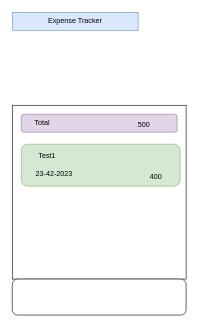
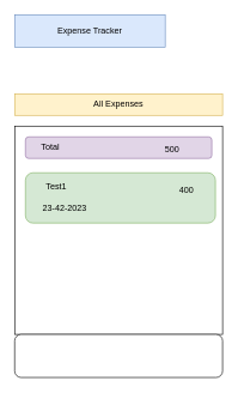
  <mxCell id="0" />
  <mxCell id="1" parent="0" />
- <mxCell id="2" value="Expense Tracker" style="text;html=1;strokeColor=#6c8ebf;fillColor=#dae8fc;align=center;verticalAlign=middle;whiteSpace=wrap;rounded=0;" vertex="1" parent="1"><mxGeometry x="20" y="20" width="210" height="30" as="geometry" /></mxCell>
+ <mxCell id="2" value="Expense Tracker" style="text;html=1;strokeColor=#6c8ebf;fillColor=#dae8fc;align=center;verticalAlign=middle;whiteSpace=wrap;rounded=0;" vertex="1" parent="1"><mxGeometry x="20" y="20" width="210" height="45" as="geometry" /></mxCell>
  <mxCell id="3" value="" style="whiteSpace=wrap;html=1;aspect=fixed;" vertex="1" parent="1"><mxGeometry x="20" y="175" width="290" height="290" as="geometry" /></mxCell>
+ <mxCell id="4" value="All Expenses" style="text;html=1;strokeColor=#d6b656;fillColor=#fff2cc;align=center;verticalAlign=middle;whiteSpace=wrap;rounded=0;" vertex="1" parent="1"><mxGeometry x="20" y="130" width="290" height="30" as="geometry" /></mxCell>
  <mxCell id="5" value="" style="rounded=1;whiteSpace=wrap;html=1;fillColor=#e1d5e7;strokeColor=#9673a6;" vertex="1" parent="1"><mxGeometry x="35" y="190" width="260" height="30" as="geometry" /></mxCell>
  <mxCell id="6" value="Total" style="text;html=1;strokeColor=none;fillColor=none;align=center;verticalAlign=middle;whiteSpace=wrap;rounded=0;" vertex="1" parent="1"><mxGeometry x="40" y="195" width="60" height="20" as="geometry" /></mxCell>
  <mxCell id="7" value="500" style="text;html=1;strokeColor=none;fillColor=none;align=center;verticalAlign=middle;whiteSpace=wrap;rounded=0;" vertex="1" parent="1"><mxGeometry x="210" y="200" width="60" height="15" as="geometry" /></mxCell>
  <mxCell id="8" value="" style="rounded=1;whiteSpace=wrap;html=1;fillColor=#d5e8d4;strokeColor=#82b366;" vertex="1" parent="1"><mxGeometry x="35" y="240" width="265" height="70" as="geometry" /></mxCell>
  <mxCell id="9" value="Test1&amp;nbsp;" style="text;html=1;strokeColor=none;fillColor=none;align=center;verticalAlign=middle;whiteSpace=wrap;rounded=0;" vertex="1" parent="1"><mxGeometry x="50" y="250" width="60" height="20" as="geometry" /></mxCell>
- <mxCell id="10" value="400" style="text;html=1;strokeColor=none;fillColor=none;align=center;verticalAlign=middle;whiteSpace=wrap;rounded=0;" vertex="1" parent="1"><mxGeometry x="230" y="285" width="60" height="20" as="geometry" /></mxCell>
+ <mxCell id="10" value="400" style="text;html=1;strokeColor=none;fillColor=none;align=center;verticalAlign=middle;whiteSpace=wrap;rounded=0;" vertex="1" parent="1"><mxGeometry x="230" y="255" width="60" height="20" as="geometry" /></mxCell>
  <mxCell id="11" value="23-42-2023" style="text;html=1;strokeColor=none;fillColor=none;align=center;verticalAlign=middle;whiteSpace=wrap;rounded=0;" vertex="1" parent="1"><mxGeometry x="30" y="280" width="120" height="20" as="geometry" /></mxCell>
  <mxCell id="12" value="" style="rounded=1;whiteSpace=wrap;html=1;" vertex="1" parent="1"><mxGeometry x="20" y="465" width="290" height="60" as="geometry" /></mxCell>
